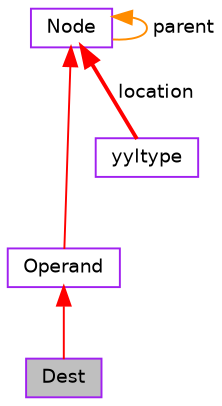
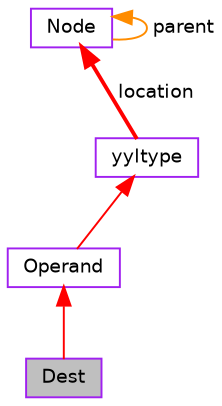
  digraph {
    node [color=purple fillcolor=white fontname=Helvetica fontsize=10 shape=record style=filled]
    edge [color=red dir=back fontname=Helvetica fontsize=10 labelfontname=Helvetica labelfontsize=10 style=solid]
    n1 [fillcolor=grey75 fontcolor=black height=0.2 label=Dest width=0.4]
    n2 [height=0.2 label=Operand width=0.4]
    n3 [height=0.2 label="Node" width=0.4]
    n4 [height=0.2 label=yyltype width=0.4]
    n2 -> n1
-   n3 -> n2
+   n4 -> n2
    n3 -> n3 [color=darkorange label=" parent"]
    n3 -> n4 [label=" location" style=bold]
  }
